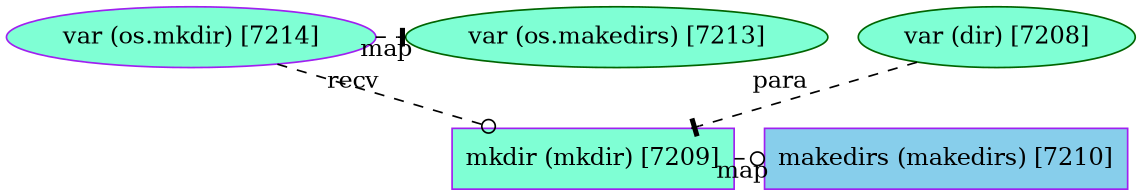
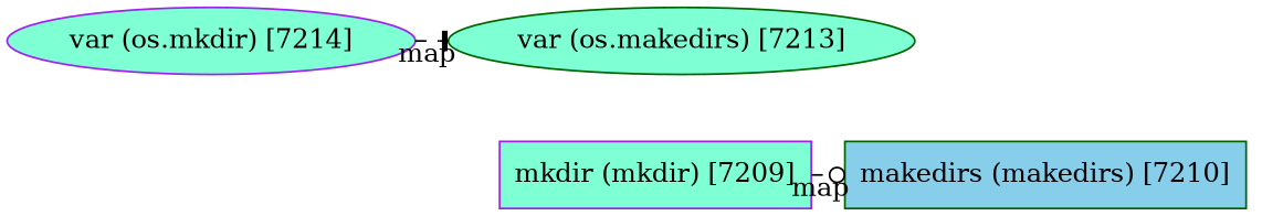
  digraph {
    node [color=purple fillcolor=aquamarine shape=ellipse style=filled]
    edge [arrowhead=tee style=dashed xlabel=map]
    n1 [label="var (os.mkdir) [7214]"]
    n2 [color=darkgreen label="var (os.makedirs) [7213]"]
    n3 [label="mkdir (mkdir) [7209]" shape=box]
-   n4 [fillcolor=skyblue label="makedirs (makedirs) [7210]" shape=box]
-   n5 [color=darkgreen label="var (dir) [7208]"]
+   n4 [color=darkgreen fillcolor=skyblue label="makedirs (makedirs) [7210]" shape=box]
    subgraph sub_1 {
      rank=same
      n1
      n2
    }
    subgraph sub_2 {
      rank=same
      n3
      n4
    }
    n1 -> n2
-   n1 -> n3 [arrowhead=odot xlabel=recv]
    n3 -> n4 [arrowhead=odot]
-   n5 -> n3 [xlabel=para]
  }
